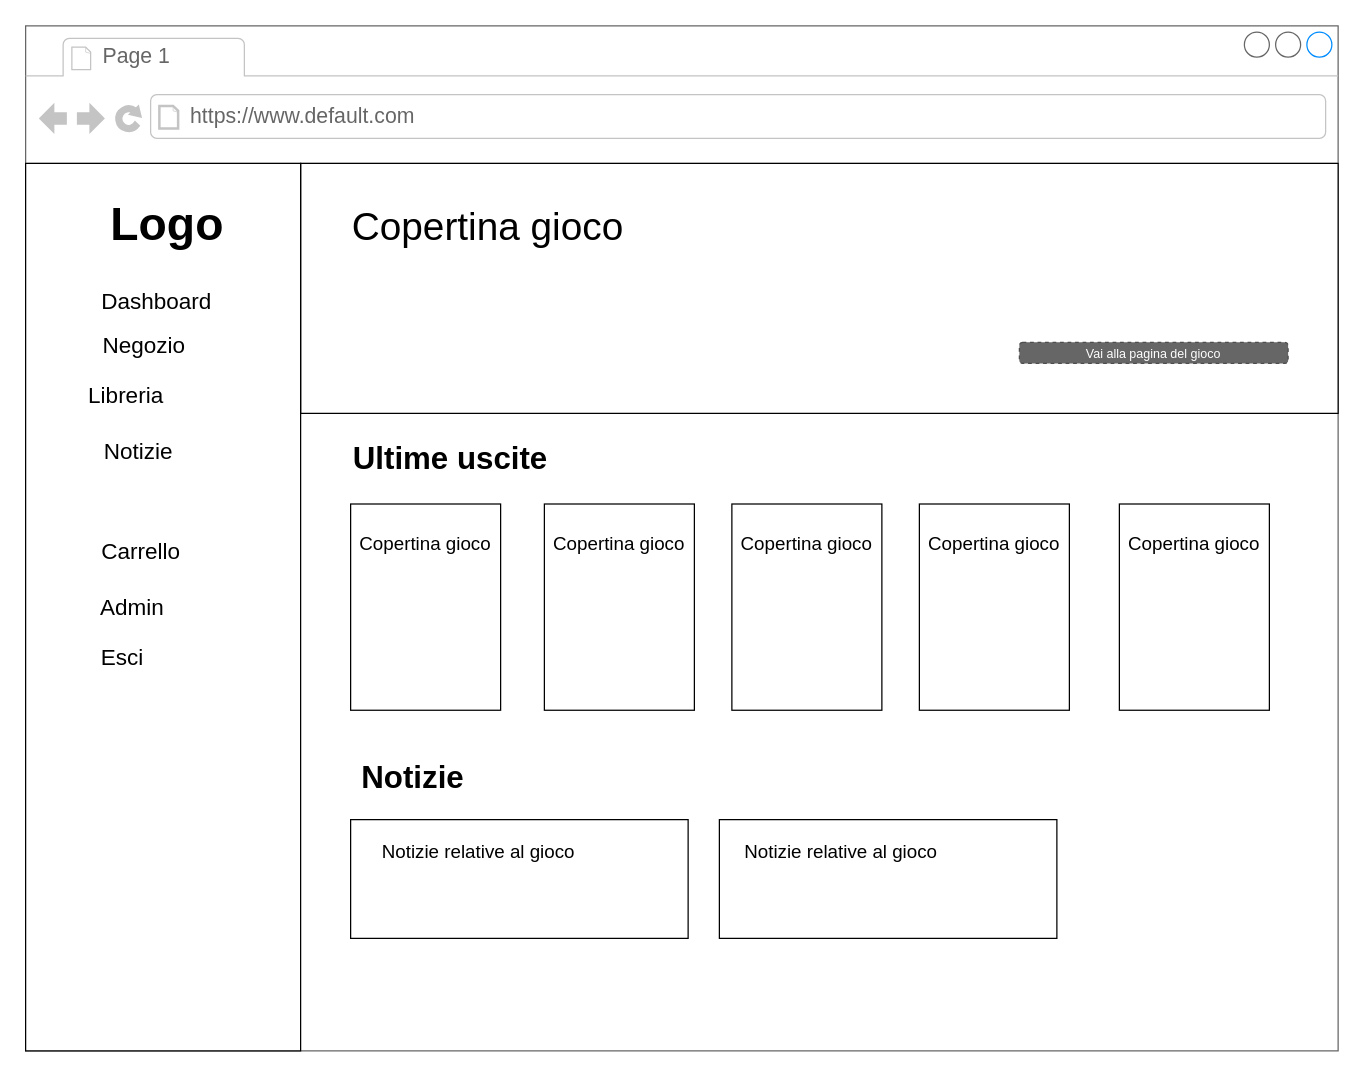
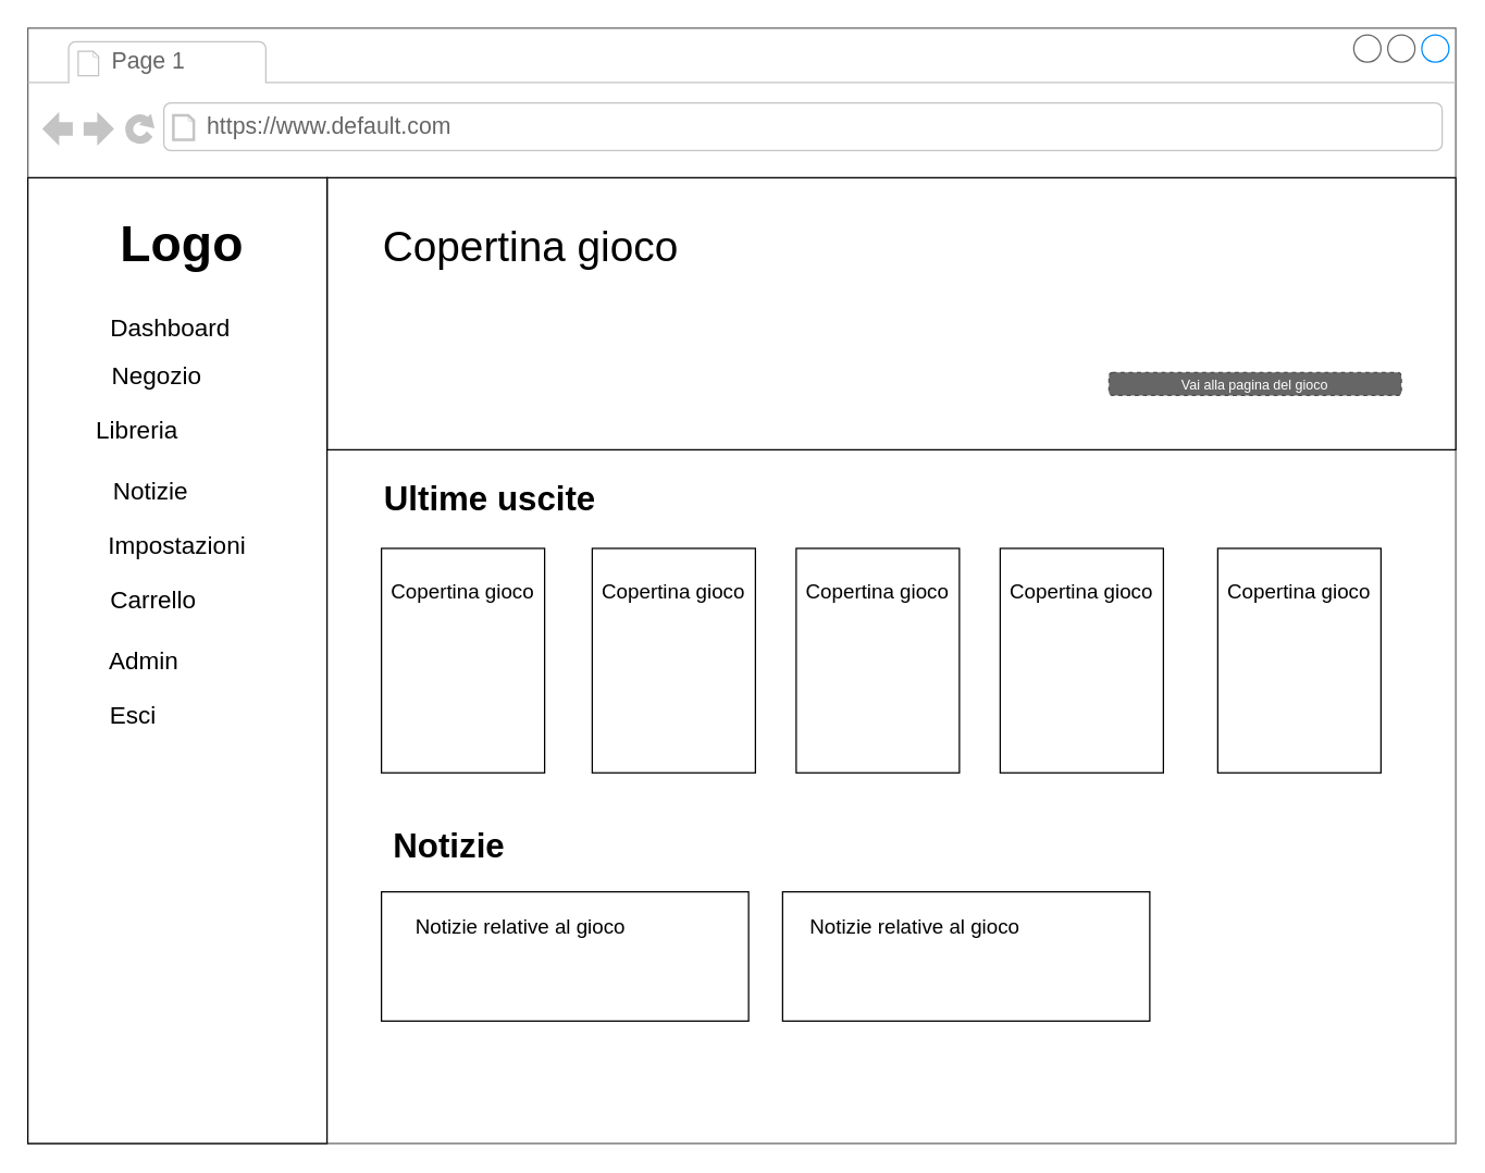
  <mxCell id="0" />
  <mxCell id="1" parent="0" />
  <mxCell id="2" value="" style="strokeWidth=1;shadow=0;dashed=0;align=center;html=1;shape=mxgraph.mockup.containers.browserWindow;rSize=0;strokeColor=#666666;mainText=,;recursiveResize=0;rounded=0;labelBackgroundColor=none;fontFamily=Verdana;fontSize=12" parent="1" vertex="1"><mxGeometry x="20" y="20" width="1050" height="820" as="geometry" /></mxCell>
  <mxCell id="3" value="Page 1" style="strokeWidth=1;shadow=0;dashed=0;align=center;html=1;shape=mxgraph.mockup.containers.anchor;fontSize=17;fontColor=#666666;align=left;" parent="2" vertex="1"><mxGeometry x="60" y="12" width="110" height="26" as="geometry" /></mxCell>
  <mxCell id="4" value="https://www.default.com" style="strokeWidth=1;shadow=0;dashed=0;align=center;html=1;shape=mxgraph.mockup.containers.anchor;rSize=0;fontSize=17;fontColor=#666666;align=left;" parent="2" vertex="1"><mxGeometry x="130" y="60" width="250" height="26" as="geometry" /></mxCell>
  <mxCell id="5" value="" style="rounded=0;whiteSpace=wrap;html=1;fontSize=34;" parent="2" vertex="1"><mxGeometry x="220" y="110" width="830" height="200" as="geometry" /></mxCell>
  <mxCell id="6" value="" style="rounded=0;whiteSpace=wrap;html=1;fontSize=34;" parent="2" vertex="1"><mxGeometry y="110" width="220" height="710" as="geometry" /></mxCell>
  <mxCell id="7" value="&lt;font style=&quot;font-size: 37px&quot;&gt;Logo&lt;/font&gt;" style="text;strokeColor=none;fillColor=none;html=1;fontSize=24;fontStyle=1;verticalAlign=middle;align=center;" parent="2" vertex="1"><mxGeometry x="15" y="130" width="195" height="60" as="geometry" /></mxCell>
  <mxCell id="8" value="&lt;font style=&quot;font-size: 31px&quot;&gt;Copertina gioco&lt;/font&gt;" style="text;html=1;strokeColor=none;fillColor=none;align=center;verticalAlign=middle;whiteSpace=wrap;rounded=0;fontSize=37;" parent="2" vertex="1"><mxGeometry x="255" y="145" width="230" height="30" as="geometry" /></mxCell>
  <mxCell id="9" value="&lt;font style=&quot;font-size: 18px&quot;&gt;Dashboard&lt;/font&gt;" style="text;html=1;strokeColor=none;fillColor=none;align=center;verticalAlign=middle;whiteSpace=wrap;rounded=0;fontSize=20;" parent="2" vertex="1"><mxGeometry x="40" y="205" width="130" height="30" as="geometry" /></mxCell>
  <mxCell id="10" value="&lt;font style=&quot;font-size: 18px&quot;&gt;Negozio&lt;/font&gt;" style="text;html=1;strokeColor=none;fillColor=none;align=center;verticalAlign=middle;whiteSpace=wrap;rounded=0;fontSize=20;" parent="2" vertex="1"><mxGeometry x="60" y="240" width="70" height="30" as="geometry" /></mxCell>
  <mxCell id="11" value="&lt;font style=&quot;font-size: 18px&quot;&gt;Libreria&lt;/font&gt;" style="text;html=1;strokeColor=none;fillColor=none;align=center;verticalAlign=middle;whiteSpace=wrap;rounded=0;fontSize=20;" parent="2" vertex="1"><mxGeometry x="52.5" y="280" width="55" height="30" as="geometry" /></mxCell>
  <mxCell id="12" value="&lt;font style=&quot;font-size: 18px&quot;&gt;Notizie&lt;/font&gt;" style="text;html=1;strokeColor=none;fillColor=none;align=center;verticalAlign=middle;whiteSpace=wrap;rounded=0;fontSize=20;" parent="2" vertex="1"><mxGeometry x="57.5" y="325" width="65" height="30" as="geometry" /></mxCell>
+ <mxCell id="13" value="&lt;span style=&quot;font-size: 18px&quot;&gt;Impostazioni&lt;/span&gt;" style="text;html=1;strokeColor=none;fillColor=none;align=center;verticalAlign=middle;whiteSpace=wrap;rounded=0;fontSize=20;" parent="2" vertex="1"><mxGeometry x="60" y="365" width="100" height="30" as="geometry" /></mxCell>
  <mxCell id="14" value="&lt;font style=&quot;font-size: 18px&quot;&gt;Carrello&lt;/font&gt;" style="text;html=1;strokeColor=none;fillColor=none;align=center;verticalAlign=middle;whiteSpace=wrap;rounded=0;fontSize=20;" parent="2" vertex="1"><mxGeometry x="60" y="405" width="65" height="30" as="geometry" /></mxCell>
  <mxCell id="15" value="&lt;font style=&quot;font-size: 18px&quot;&gt;Admin&lt;/font&gt;" style="text;html=1;strokeColor=none;fillColor=none;align=center;verticalAlign=middle;whiteSpace=wrap;rounded=0;fontSize=20;" parent="2" vertex="1"><mxGeometry x="57.5" y="450" width="55" height="30" as="geometry" /></mxCell>
  <mxCell id="16" value="&lt;font style=&quot;font-size: 18px&quot;&gt;Esci&lt;/font&gt;" style="text;html=1;strokeColor=none;fillColor=none;align=center;verticalAlign=middle;whiteSpace=wrap;rounded=0;fontSize=20;" parent="2" vertex="1"><mxGeometry x="60" y="490" width="35" height="30" as="geometry" /></mxCell>
  <mxCell id="17" value="" style="rounded=0;whiteSpace=wrap;html=1;fontSize=18;" parent="2" vertex="1"><mxGeometry x="260" y="382.5" width="120" height="165" as="geometry" /></mxCell>
  <mxCell id="18" value="&lt;font style=&quot;font-size: 25px&quot;&gt;&lt;b&gt;Ultime uscite&lt;/b&gt;&lt;/font&gt;" style="text;html=1;strokeColor=none;fillColor=none;align=center;verticalAlign=middle;whiteSpace=wrap;rounded=0;fontSize=18;" parent="2" vertex="1"><mxGeometry x="255" y="330" width="170" height="30" as="geometry" /></mxCell>
  <mxCell id="19" value="" style="rounded=0;whiteSpace=wrap;html=1;fontSize=18;" parent="2" vertex="1"><mxGeometry x="415" y="382.5" width="120" height="165" as="geometry" /></mxCell>
  <mxCell id="20" value="" style="rounded=0;whiteSpace=wrap;html=1;fontSize=18;" parent="2" vertex="1"><mxGeometry x="565" y="382.5" width="120" height="165" as="geometry" /></mxCell>
  <mxCell id="21" value="" style="rounded=0;whiteSpace=wrap;html=1;fontSize=18;" parent="2" vertex="1"><mxGeometry x="715" y="382.5" width="120" height="165" as="geometry" /></mxCell>
  <mxCell id="22" value="" style="rounded=0;whiteSpace=wrap;html=1;fontSize=18;" parent="2" vertex="1"><mxGeometry x="875" y="382.5" width="120" height="165" as="geometry" /></mxCell>
  <mxCell id="23" value="&lt;font style=&quot;font-size: 15px&quot;&gt;Copertina gioco&lt;/font&gt;" style="text;html=1;strokeColor=none;fillColor=none;align=center;verticalAlign=middle;whiteSpace=wrap;rounded=0;fontSize=25;" parent="2" vertex="1"><mxGeometry x="265" y="395" width="110" height="30" as="geometry" /></mxCell>
  <mxCell id="24" value="&lt;font style=&quot;font-size: 15px&quot;&gt;Copertina gioco&lt;/font&gt;" style="text;html=1;strokeColor=none;fillColor=none;align=center;verticalAlign=middle;whiteSpace=wrap;rounded=0;fontSize=25;" parent="2" vertex="1"><mxGeometry x="420" y="395" width="110" height="30" as="geometry" /></mxCell>
  <mxCell id="25" value="&lt;font style=&quot;font-size: 15px&quot;&gt;Copertina gioco&lt;/font&gt;" style="text;html=1;strokeColor=none;fillColor=none;align=center;verticalAlign=middle;whiteSpace=wrap;rounded=0;fontSize=25;" parent="2" vertex="1"><mxGeometry x="570" y="395" width="110" height="30" as="geometry" /></mxCell>
  <mxCell id="26" value="&lt;font style=&quot;font-size: 15px&quot;&gt;Copertina gioco&lt;/font&gt;" style="text;html=1;strokeColor=none;fillColor=none;align=center;verticalAlign=middle;whiteSpace=wrap;rounded=0;fontSize=25;" parent="2" vertex="1"><mxGeometry x="720" y="395" width="110" height="30" as="geometry" /></mxCell>
  <mxCell id="27" value="&lt;font style=&quot;font-size: 15px&quot;&gt;Copertina gioco&lt;/font&gt;" style="text;html=1;strokeColor=none;fillColor=none;align=center;verticalAlign=middle;whiteSpace=wrap;rounded=0;fontSize=25;" parent="2" vertex="1"><mxGeometry x="880" y="395" width="110" height="30" as="geometry" /></mxCell>
  <mxCell id="28" value="&lt;font style=&quot;font-size: 25px&quot;&gt;&lt;b&gt;Notizie&lt;/b&gt;&lt;/font&gt;" style="text;html=1;strokeColor=none;fillColor=none;align=center;verticalAlign=middle;whiteSpace=wrap;rounded=0;fontSize=18;" parent="2" vertex="1"><mxGeometry x="265" y="585" width="90" height="30" as="geometry" /></mxCell>
  <mxCell id="29" value="" style="rounded=0;whiteSpace=wrap;html=1;fontSize=15;" parent="2" vertex="1"><mxGeometry x="260" y="635" width="270" height="95" as="geometry" /></mxCell>
  <mxCell id="30" value="" style="rounded=0;whiteSpace=wrap;html=1;fontSize=15;" parent="2" vertex="1"><mxGeometry x="555" y="635" width="270" height="95" as="geometry" /></mxCell>
  <mxCell id="31" value="Notizie relative al gioco" style="text;html=1;strokeColor=none;fillColor=none;align=center;verticalAlign=middle;whiteSpace=wrap;rounded=0;fontSize=15;" parent="2" vertex="1"><mxGeometry x="275" y="645" width="175" height="30" as="geometry" /></mxCell>
  <mxCell id="32" value="Notizie relative al gioco" style="text;html=1;strokeColor=none;fillColor=none;align=center;verticalAlign=middle;whiteSpace=wrap;rounded=0;fontSize=15;" parent="2" vertex="1"><mxGeometry x="565" y="645" width="175" height="30" as="geometry" /></mxCell>
  <mxCell id="33" value="Vai alla pagina del gioco" style="rounded=1;html=1;shadow=0;dashed=1;whiteSpace=wrap;fontSize=10;fillColor=#666666;align=center;strokeColor=#4D4D4D;fontColor=#ffffff;" parent="2" vertex="1"><mxGeometry x="795" y="253.12" width="215" height="16.88" as="geometry" /></mxCell>
